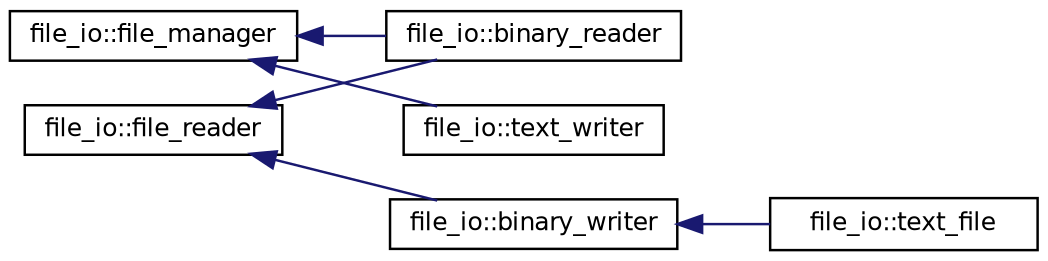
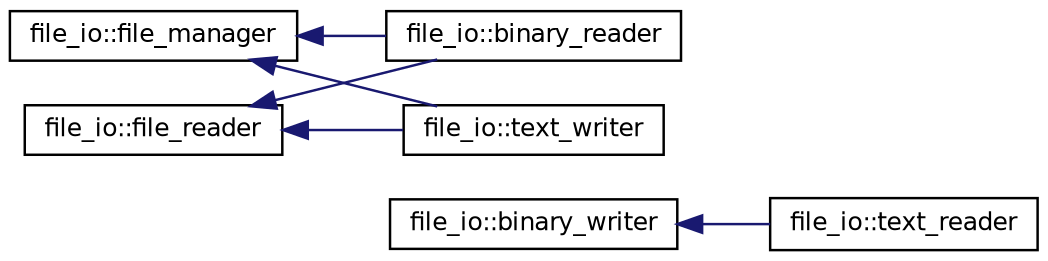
  digraph {
    rankdir=LR
    node [color=black fillcolor=white fontname=Helvetica fontsize=10 shape=record style=filled]
    edge [color=midnightblue dir=back fontname=Helvetica fontsize=10 labelfontname=Helvetica labelfontsize=10 style=solid]
    n1 [height=0.2 label="file_io::file_manager" width=0.4]
    n2 [height=0.2 label="file_io::text_writer" width=0.4]
    n3 [height=0.2 label="file_io::binary_reader" width=0.4]
    n4 [height=0.2 label="file_io::file_reader" width=0.4]
    n5 [height=0.2 label="file_io::binary_writer" width=0.4]
-   n6 [height=0.2 label="file_io::text_file" width=0.4]
+   n6 [height=0.2 label="file_io::text_reader" width=0.4]
    n1 -> n2
    n1 -> n3
    n4 -> n3
-   n4 -> n5
+   n4 -> n2
    n5 -> n6
  }
